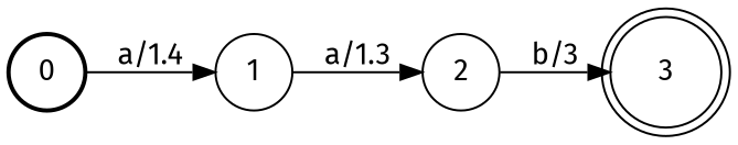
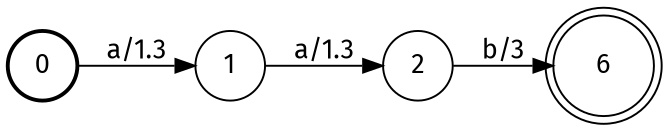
  digraph {
    fontname="Fira Sans"
    nodesep=0.25
    rankdir=LR
    ranksep=0.4
    node [fontname="Fira Sans" fontsize=14 penwidth=1.0 shape=circle]
    edge [fontname="Fira Sans" fontsize=14]
    n1 [label=0 penwidth=2.0]
    n2 [label=1]
    n3 [label=2]
-   n4 [label=3 shape=doublecircle]
-   n1 -> n2 [label="a/1.4"]
+   n4 [label=6 shape=doublecircle]
+   n1 -> n2 [label="a/1.3"]
    n2 -> n3 [label="a/1.3"]
    n3 -> n4 [label="b/3"]
  }
